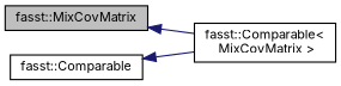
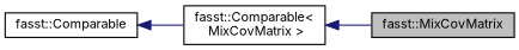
  digraph {
    fontname=Inter
    rankdir=LR
    node [color=black fillcolor=white fontname=Inter fontsize=10 shape=record style=filled]
    edge [color=midnightblue dir=back fontname=Inter fontsize=10 labelfontname=Helvetica labelfontsize=10 style=solid]
    n1 [fillcolor=grey75 fontcolor=black height=0.2 label="fasst::MixCovMatrix" width=0.4]
    n2 [height=0.2 label="fasst::Comparable\<\l MixCovMatrix \>" width=0.4]
    n3 [height=0.2 label="fasst::Comparable" width=0.4]
-   n1 -> n2
+   n2 -> n1
    n3 -> n2
  }
